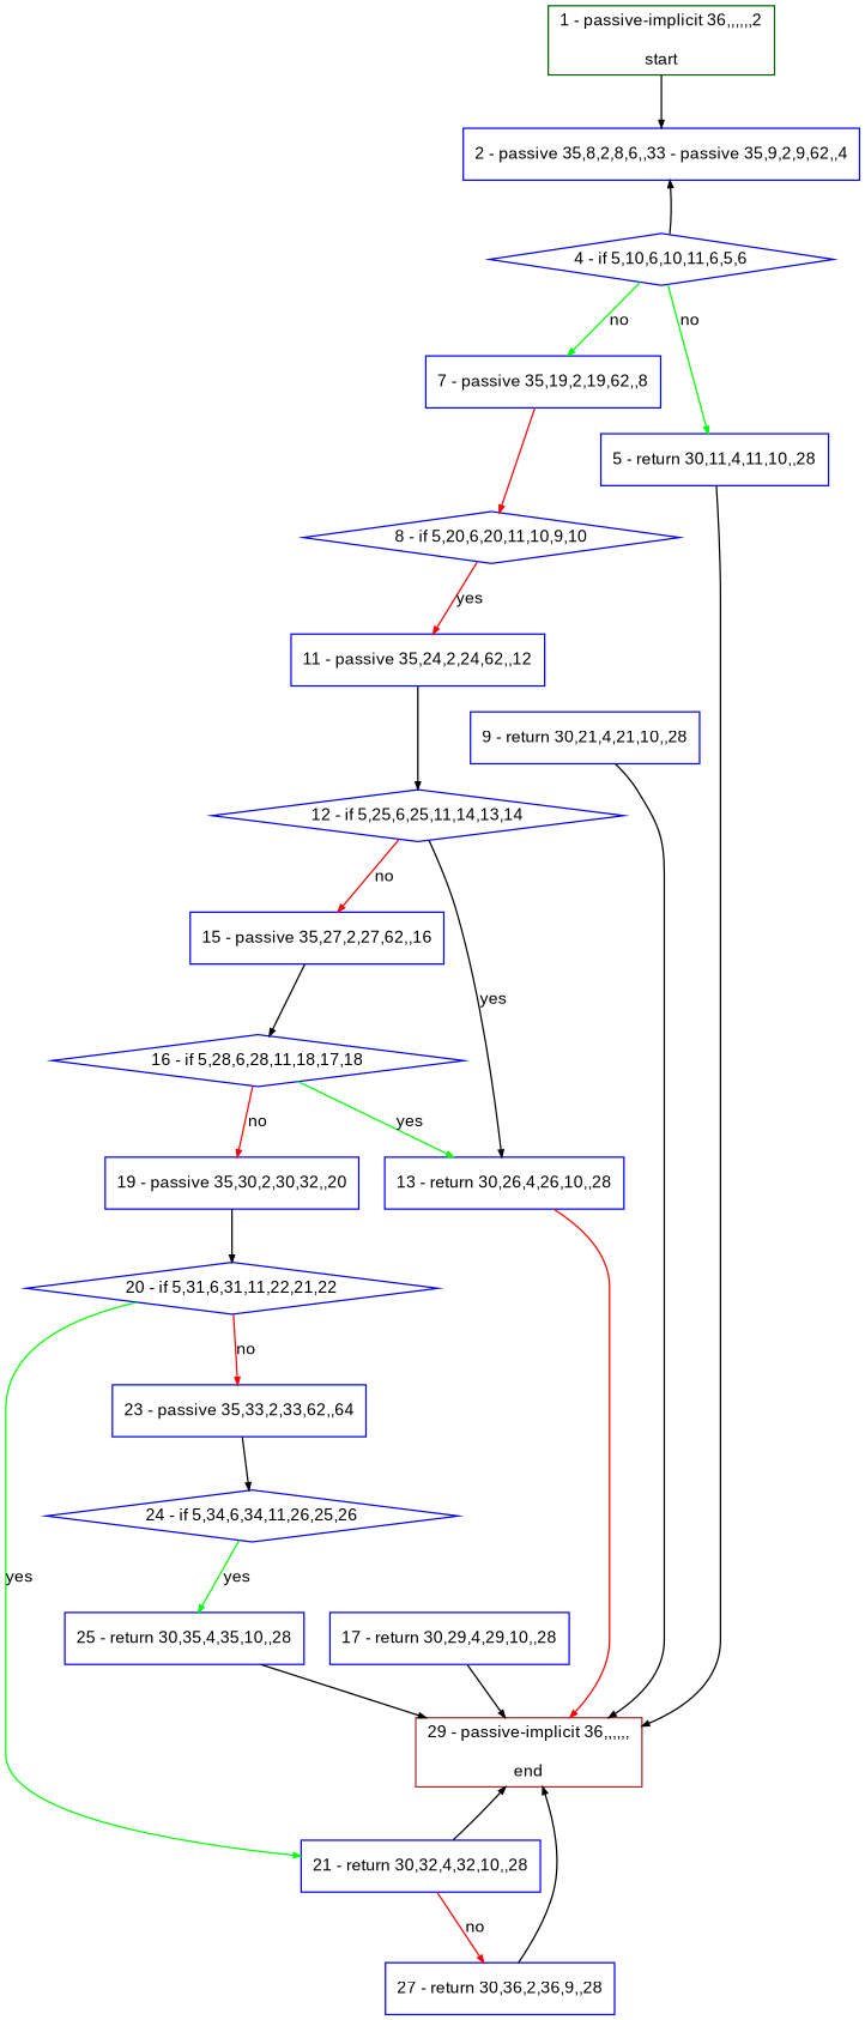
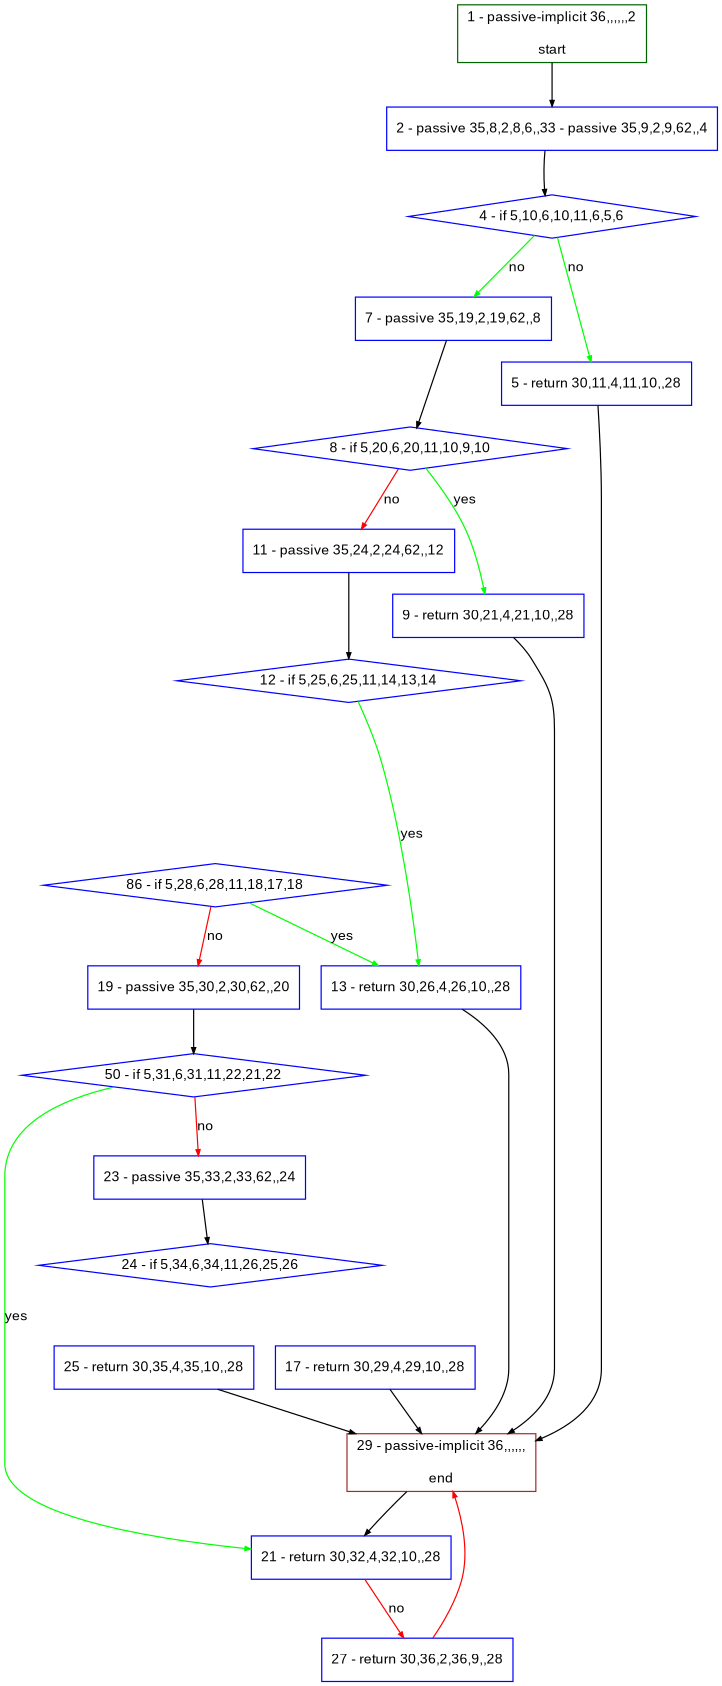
  digraph {
    bgcolor=white
    compound=true
    fillcolor="#FFFFCC"
    fontname=Arial
    fontsize=12
    pack=true
    packmode=clust
    style="rounded,filled"
    node [color="#0000ff" compound=true fillcolor="#ffffff" fixedsize=false fontname=Arial fontsize=12 node_initialized=no shape=box style=filled]
    edge [arrowhead=normal arrowsize=0.5 arrowtail=none color="#000000" compound=true dir=forward fontcolor=black fontname=Arial fontsize=12]
    n1 [label="2 - passive 35,8,2,8,6,,33 - passive 35,9,2,9,62,,4"]
    n2 [label="4 - if 5,10,6,10,11,6,5,6" shape=diamond]
    n3 [label="5 - return 30,11,4,11,10,,28"]
    n4 [label="7 - passive 35,19,2,19,62,,8"]
    n5 [color="#006400" label="1 - passive-implicit 36,,,,,,2\n\nstart"]
    n6 [color="#a52a2a" label="29 - passive-implicit 36,,,,,,\n\nend"]
    n7 [label="8 - if 5,20,6,20,11,10,9,10" shape=diamond]
    n8 [label="9 - return 30,21,4,21,10,,28"]
    n9 [label="11 - passive 35,24,2,24,62,,12"]
    n10 [label="12 - if 5,25,6,25,11,14,13,14" shape=diamond]
    n11 [label="13 - return 30,26,4,26,10,,28"]
-   n12 [label="15 - passive 35,27,2,27,62,,16"]
-   n13 [label="16 - if 5,28,6,28,11,18,17,18" shape=diamond]
-   n14 [label="19 - passive 35,30,2,30,32,,20"]
+   n13 [label="86 - if 5,28,6,28,11,18,17,18" shape=diamond]
+   n14 [label="19 - passive 35,30,2,30,62,,20"]
    n15 [label="17 - return 30,29,4,29,10,,28"]
-   n16 [label="20 - if 5,31,6,31,11,22,21,22" shape=diamond]
+   n16 [label="50 - if 5,31,6,31,11,22,21,22" shape=diamond]
    n17 [label="21 - return 30,32,4,32,10,,28"]
-   n18 [label="23 - passive 35,33,2,33,62,,64"]
+   n18 [label="23 - passive 35,33,2,33,62,,24"]
    n19 [label="27 - return 30,36,2,36,9,,28"]
    n20 [label="24 - if 5,34,6,34,11,26,25,26" shape=diamond]
    n21 [label="25 - return 30,35,4,35,10,,28"]
-   n2 -> n1
+   n1 -> n2
    n2 -> n3 [color="#00ff00" label=no]
    n2 -> n4 [color="#00ff00" label=no]
    n3 -> n6
-   n4 -> n7 [color="#ff0000"]
+   n4 -> n7
    n5 -> n1
-   n7 -> n9 [color="#ff0000" label=yes]
+   n7 -> n8 [color="#00ff00" label=yes]
+   n7 -> n9 [color="#ff0000" label=no]
    n8 -> n6
    n9 -> n10
-   n10 -> n11 [label=yes]
-   n10 -> n12 [color="#ff0000" label=no]
-   n11 -> n6 [color="#ff0000"]
-   n12 -> n13
+   n10 -> n11 [color="#00ff00" label=yes]
+   n11 -> n6
    n13 -> n11 [color="#00ff00" label=yes]
    n13 -> n14 [color="#ff0000" label=no]
    n14 -> n16
    n15 -> n6
    n16 -> n17 [color="#00ff00" label=yes]
    n16 -> n18 [color="#ff0000" label=no]
-   n17 -> n6
+   n6 -> n17
    n17 -> n19 [color="#ff0000" label=no]
    n18 -> n20
-   n19 -> n6
-   n20 -> n21 [color="#00ff00" label=yes]
+   n19 -> n6 [color="#ff0000"]
    n21 -> n6
  }
